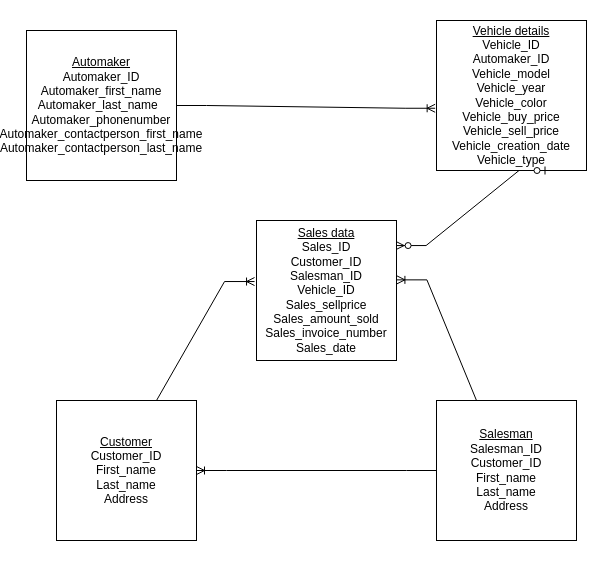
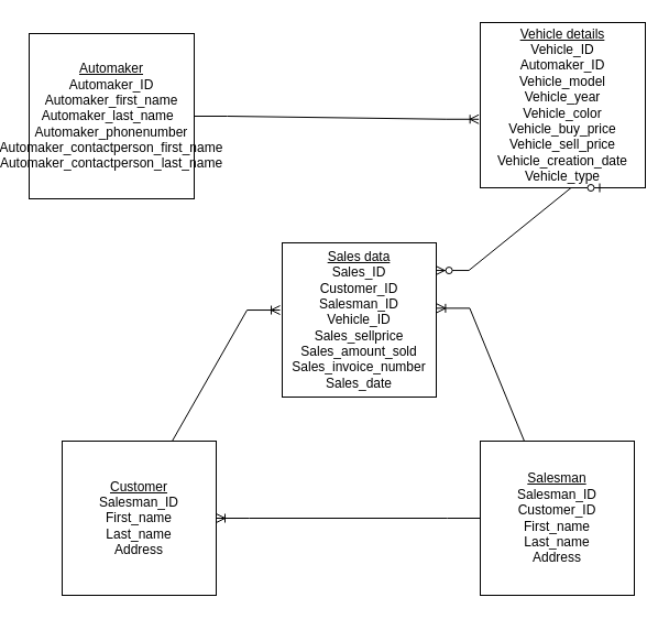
  <mxCell id="0" />
  <mxCell id="1" parent="0" />
  <mxCell id="2" value="&lt;u&gt;Automaker&lt;/u&gt;&lt;br&gt;Automaker_ID&lt;br&gt;Automaker_first_name&lt;br&gt;Automaker_last_name&amp;nbsp;&amp;nbsp;&lt;br&gt;Automaker_phonenumber&lt;br&gt;Automaker_contactperson_first_name&lt;br&gt;Automaker_contactperson_last_name" style="whiteSpace=wrap;html=1;aspect=fixed;" vertex="1" parent="1"><mxGeometry x="20" y="30" width="150" height="150" as="geometry" /></mxCell>
  <mxCell id="3" value="&lt;font style=&quot;font-size: 12px;&quot;&gt;&lt;u&gt;Vehicle details&lt;/u&gt;&lt;br&gt;Vehicle_ID&lt;br&gt;Automaker_ID&lt;br&gt;Vehicle_model&lt;br&gt;Vehicle_year&lt;br&gt;Vehicle_color&lt;br&gt;Vehicle_buy_price&lt;br&gt;Vehicle_sell_price&lt;br&gt;Vehicle_creation_date&lt;br&gt;Vehicle_type&lt;/font&gt;" style="whiteSpace=wrap;html=1;aspect=fixed;" vertex="1" parent="1"><mxGeometry x="430" y="20" width="150" height="150" as="geometry" /></mxCell>
- <mxCell id="4" value="&lt;u&gt;Customer&lt;/u&gt;&lt;br&gt;Customer_ID&lt;br&gt;First_name&lt;br&gt;Last_name&lt;br&gt;Address" style="whiteSpace=wrap;html=1;aspect=fixed;" vertex="1" parent="1"><mxGeometry x="50" y="400" width="140" height="140" as="geometry" /></mxCell>
+ <mxCell id="4" value="&lt;u&gt;Customer&lt;/u&gt;&lt;br&gt;Salesman_ID&lt;br&gt;First_name&lt;br&gt;Last_name&lt;br&gt;Address" style="whiteSpace=wrap;html=1;aspect=fixed;" vertex="1" parent="1"><mxGeometry x="50" y="400" width="140" height="140" as="geometry" /></mxCell>
  <mxCell id="5" value="&lt;u&gt;Sales data&lt;/u&gt;&lt;br&gt;Sales_ID&lt;br&gt;Customer_ID&lt;br&gt;Salesman_ID&lt;br&gt;Vehicle_ID&lt;br&gt;Sales_sellprice&lt;br&gt;Sales_amount_sold&lt;br&gt;Sales_invoice_number&lt;br&gt;Sales_date" style="whiteSpace=wrap;html=1;aspect=fixed;" vertex="1" parent="1"><mxGeometry x="250" y="220" width="140" height="140" as="geometry" /></mxCell>
  <mxCell id="6" value="&lt;u style=&quot;border-color: var(--border-color);&quot;&gt;Salesman&lt;/u&gt;&lt;br style=&quot;border-color: var(--border-color);&quot;&gt;Salesman_ID&lt;br&gt;Customer_ID&lt;br style=&quot;border-color: var(--border-color);&quot;&gt;First_name&lt;br style=&quot;border-color: var(--border-color);&quot;&gt;Last_name&lt;br style=&quot;border-color: var(--border-color);&quot;&gt;Address" style="whiteSpace=wrap;html=1;aspect=fixed;" vertex="1" parent="1"><mxGeometry x="430" y="400" width="140" height="140" as="geometry" /></mxCell>
  <mxCell id="7" value="" style="edgeStyle=entityRelationEdgeStyle;fontSize=12;html=1;endArrow=ERoneToMany;rounded=0;entryX=-0.009;entryY=0.585;entryDx=0;entryDy=0;entryPerimeter=0;exitX=1;exitY=0.5;exitDx=0;exitDy=0;" edge="1" parent="1" source="2" target="3"><mxGeometry width="100" height="100" relative="1" as="geometry"><mxPoint x="30" y="118" as="sourcePoint" /><mxPoint x="120" y="150" as="targetPoint" /></mxGeometry></mxCell>
  <mxCell id="8" value="" style="edgeStyle=entityRelationEdgeStyle;fontSize=12;html=1;endArrow=ERoneToMany;rounded=0;exitX=0;exitY=0.5;exitDx=0;exitDy=0;entryX=1;entryY=0.5;entryDx=0;entryDy=0;" edge="1" parent="1" source="6" target="4"><mxGeometry width="100" height="100" relative="1" as="geometry"><mxPoint x="560" y="320" as="sourcePoint" /><mxPoint x="600" y="340" as="targetPoint" /></mxGeometry></mxCell>
  <mxCell id="9" value="" style="edgeStyle=entityRelationEdgeStyle;fontSize=12;html=1;endArrow=ERoneToMany;rounded=0;entryX=-0.014;entryY=0.436;entryDx=0;entryDy=0;exitX=0.5;exitY=0;exitDx=0;exitDy=0;entryPerimeter=0;" edge="1" parent="1" source="4" target="5"><mxGeometry width="100" height="100" relative="1" as="geometry"><mxPoint x="130" y="380" as="sourcePoint" /><mxPoint x="-80" y="280" as="targetPoint" /></mxGeometry></mxCell>
  <mxCell id="10" value="" style="edgeStyle=entityRelationEdgeStyle;fontSize=12;html=1;endArrow=ERoneToMany;rounded=0;exitX=0.5;exitY=0;exitDx=0;exitDy=0;entryX=1.003;entryY=0.424;entryDx=0;entryDy=0;entryPerimeter=0;" edge="1" parent="1" source="6" target="5"><mxGeometry width="100" height="100" relative="1" as="geometry"><mxPoint x="680" y="310" as="sourcePoint" /><mxPoint x="440" y="310" as="targetPoint" /></mxGeometry></mxCell>
  <mxCell id="11" value="" style="edgeStyle=entityRelationEdgeStyle;fontSize=12;html=1;endArrow=ERzeroToMany;startArrow=ERzeroToOne;rounded=0;entryX=0.997;entryY=0.179;entryDx=0;entryDy=0;entryPerimeter=0;exitX=0.75;exitY=1;exitDx=0;exitDy=0;" edge="1" parent="1" source="3" target="5"><mxGeometry width="100" height="100" relative="1" as="geometry"><mxPoint x="500" y="170" as="sourcePoint" /><mxPoint x="330" y="210" as="targetPoint" /></mxGeometry></mxCell>
